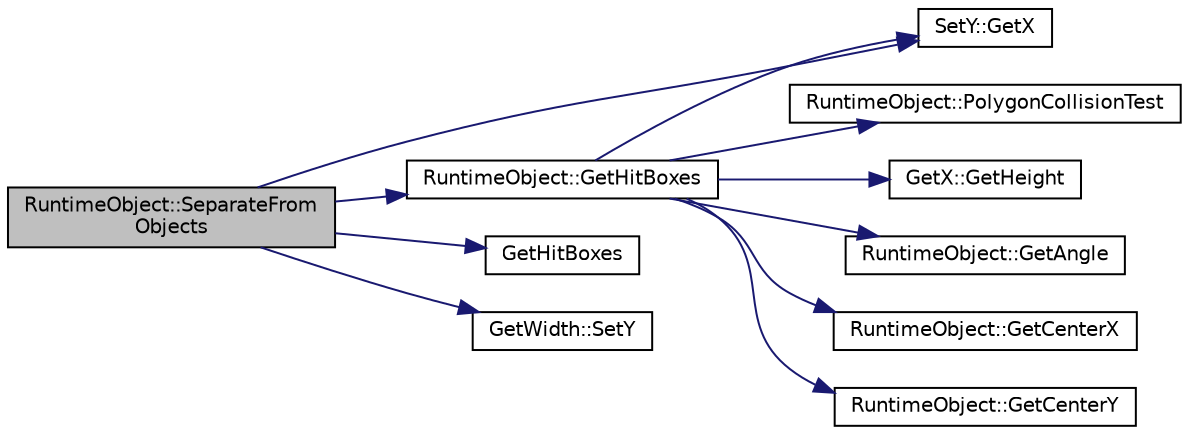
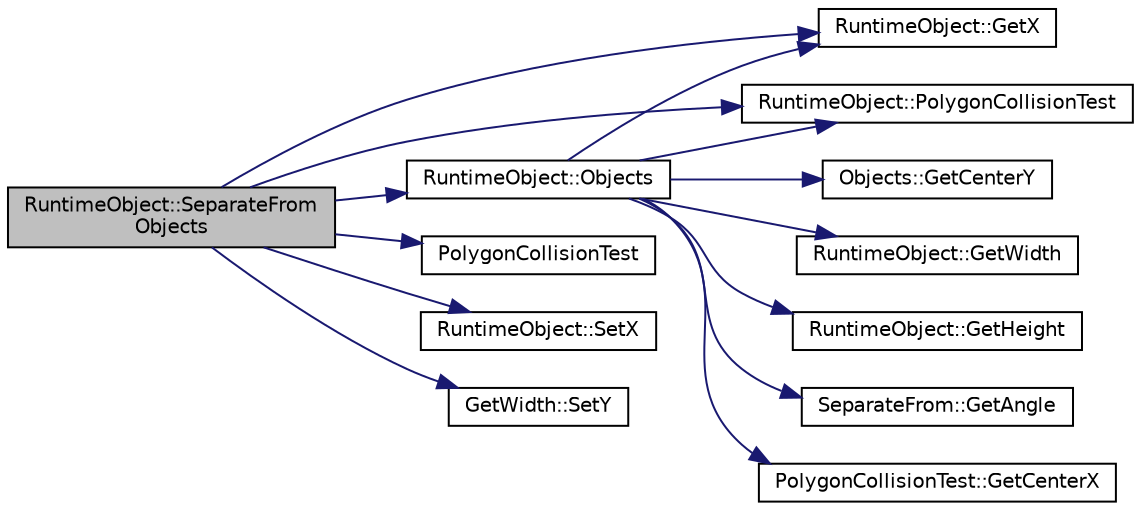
  digraph {
    rankdir=LR
    node [color=black fillcolor=white fontname=Helvetica fontsize=10 shape=record style=filled]
    edge [color=midnightblue fontname=Helvetica fontsize=10 labelfontname=Helvetica labelfontsize=10 style=solid]
    n1 [fillcolor=grey75 fontcolor=black height=0.2 label="RuntimeObject::SeparateFrom\lObjects" width=0.4]
-   n2 [height=0.2 label="RuntimeObject::GetHitBoxes" width=0.4]
-   n3 [height=0.2 label="SetY::GetX" width=0.4]
+   n2 [height=0.2 label="RuntimeObject::Objects" width=0.4]
+   n3 [height=0.2 label="RuntimeObject::GetX" width=0.4]
    n4 [height=0.2 label="RuntimeObject::PolygonCollisionTest" width=0.4]
-   n5 [height=0.2 label=GetHitBoxes width=0.4]
+   n5 [height=0.2 label=PolygonCollisionTest width=0.4]
+   n6 [height=0.2 label="RuntimeObject::SetX" width=0.4]
    n7 [height=0.2 label="GetWidth::SetY" width=0.4]
-   n9 [height=0.2 label="GetX::GetHeight" width=0.4]
-   n10 [height=0.2 label="RuntimeObject::GetAngle" width=0.4]
-   n11 [height=0.2 label="RuntimeObject::GetCenterX" width=0.4]
-   n12 [height=0.2 label="RuntimeObject::GetCenterY" width=0.4]
+   n8 [height=0.2 label="RuntimeObject::GetWidth" width=0.4]
+   n9 [height=0.2 label="RuntimeObject::GetHeight" width=0.4]
+   n10 [height=0.2 label="SeparateFrom::GetAngle" width=0.4]
+   n11 [height=0.2 label="PolygonCollisionTest::GetCenterX" width=0.4]
+   n12 [height=0.2 label="Objects::GetCenterY" width=0.4]
    n1 -> n2
    n1 -> n3
+   n1 -> n4
    n1 -> n5
+   n1 -> n6
    n1 -> n7
    n2 -> n3
    n2 -> n4
+   n2 -> n8
    n2 -> n9
    n2 -> n10
    n2 -> n11
    n2 -> n12
  }
